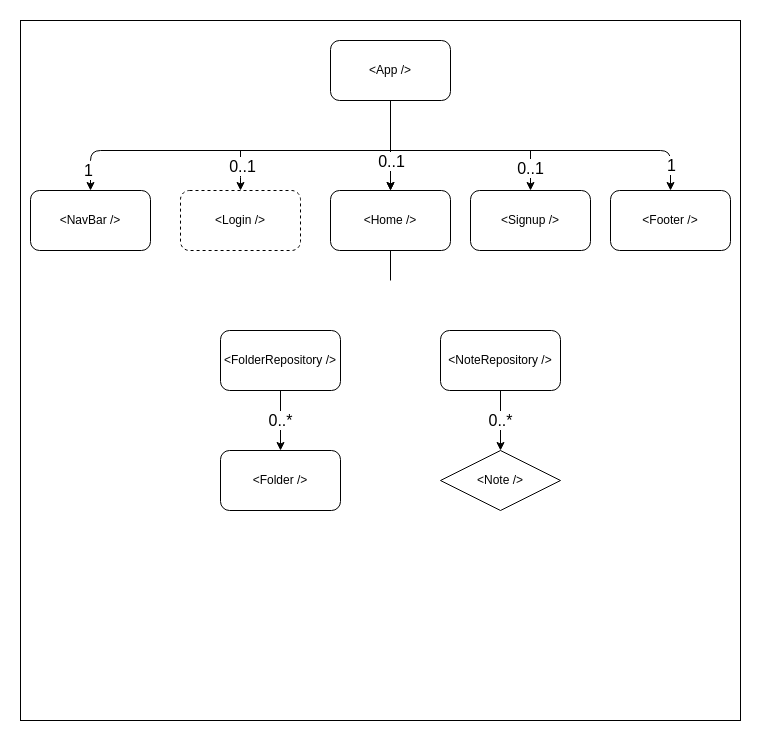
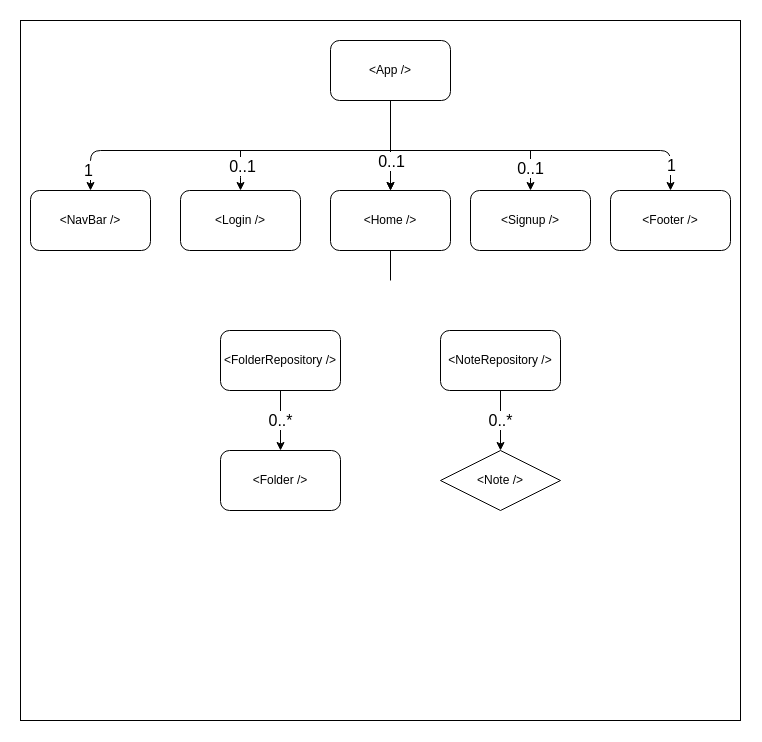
  <mxCell id="0" />
  <mxCell id="1" parent="0" />
  <mxCell id="2" value="" style="rounded=0;whiteSpace=wrap;html=1;fontSize=16;" vertex="1" parent="1"><mxGeometry x="20" y="20" width="720" height="700" as="geometry" /></mxCell>
  <mxCell id="3" style="edgeStyle=orthogonalEdgeStyle;html=1;endArrow=none;endFill=0;" parent="1" source="5" edge="1"><mxGeometry relative="1" as="geometry"><mxPoint x="390" y="150" as="targetPoint" /></mxGeometry></mxCell>
  <mxCell id="4" value="" style="edgeStyle=none;html=1;" edge="1" parent="1" source="5" target="17"><mxGeometry relative="1" as="geometry" /></mxCell>
  <mxCell id="5" value="&amp;lt;App /&amp;gt;" style="rounded=1;whiteSpace=wrap;html=1;" parent="1" vertex="1"><mxGeometry x="330" y="40" width="120" height="60" as="geometry" /></mxCell>
  <mxCell id="6" style="edgeStyle=orthogonalEdgeStyle;html=1;entryX=0.5;entryY=0;entryDx=0;entryDy=0;exitX=0.5;exitY=0;exitDx=0;exitDy=0;startArrow=classic;startFill=1;" parent="1" source="9" target="10" edge="1"><mxGeometry relative="1" as="geometry"><Array as="points"><mxPoint x="90" y="150" /><mxPoint x="670" y="150" /></Array></mxGeometry></mxCell>
  <mxCell id="7" value="1" style="edgeLabel;html=1;align=center;verticalAlign=middle;resizable=0;points=[];fontSize=16;" vertex="1" connectable="0" parent="6"><mxGeometry x="-0.936" y="3" relative="1" as="geometry"><mxPoint as="offset" /></mxGeometry></mxCell>
  <mxCell id="8" value="1" style="edgeLabel;html=1;align=center;verticalAlign=middle;resizable=0;points=[];fontSize=16;" vertex="1" connectable="0" parent="6"><mxGeometry x="0.921" relative="1" as="geometry"><mxPoint as="offset" /></mxGeometry></mxCell>
  <mxCell id="9" value="&amp;lt;NavBar /&amp;gt;" style="rounded=1;whiteSpace=wrap;html=1;" parent="1" vertex="1"><mxGeometry x="30" y="190" width="120" height="60" as="geometry" /></mxCell>
  <mxCell id="10" value="&amp;lt;Footer /&amp;gt;" style="rounded=1;whiteSpace=wrap;html=1;" parent="1" vertex="1"><mxGeometry x="610" y="190" width="120" height="60" as="geometry" /></mxCell>
  <mxCell id="11" style="edgeStyle=orthogonalEdgeStyle;html=1;startArrow=classic;startFill=1;endArrow=none;endFill=0;" parent="1" source="13" edge="1"><mxGeometry relative="1" as="geometry"><mxPoint x="240" y="150" as="targetPoint" /></mxGeometry></mxCell>
  <mxCell id="12" value="0..1" style="edgeLabel;html=1;align=center;verticalAlign=middle;resizable=0;points=[];fontSize=16;" vertex="1" connectable="0" parent="11"><mxGeometry x="0.25" y="-1" relative="1" as="geometry"><mxPoint as="offset" /></mxGeometry></mxCell>
- <mxCell id="13" value="&amp;lt;Login /&amp;gt;" style="rounded=1;whiteSpace=wrap;html=1;dashed=1;" parent="1" vertex="1"><mxGeometry x="180" y="190" width="120" height="60" as="geometry" /></mxCell>
+ <mxCell id="13" value="&amp;lt;Login /&amp;gt;" style="rounded=1;whiteSpace=wrap;html=1;" parent="1" vertex="1"><mxGeometry x="180" y="190" width="120" height="60" as="geometry" /></mxCell>
  <mxCell id="14" style="edgeStyle=orthogonalEdgeStyle;html=1;startArrow=classic;startFill=1;endArrow=none;endFill=0;" parent="1" source="17" edge="1"><mxGeometry relative="1" as="geometry"><mxPoint x="390" y="150" as="targetPoint" /></mxGeometry></mxCell>
  <mxCell id="15" value="0..1" style="edgeLabel;html=1;align=center;verticalAlign=middle;resizable=0;points=[];fontSize=16;" vertex="1" connectable="0" parent="14"><mxGeometry x="0.35" relative="1" as="geometry"><mxPoint y="-3" as="offset" /></mxGeometry></mxCell>
  <mxCell id="16" style="edgeStyle=orthogonalEdgeStyle;html=1;fontSize=16;endArrow=none;endFill=0;" edge="1" parent="1" source="17"><mxGeometry relative="1" as="geometry"><mxPoint x="390" y="280" as="targetPoint" /></mxGeometry></mxCell>
  <mxCell id="17" value="&amp;lt;Home /&amp;gt;" style="rounded=1;whiteSpace=wrap;html=1;" parent="1" vertex="1"><mxGeometry x="330" y="190" width="120" height="60" as="geometry" /></mxCell>
  <mxCell id="18" style="edgeStyle=orthogonalEdgeStyle;html=1;startArrow=classic;startFill=1;endArrow=none;endFill=0;" parent="1" source="20" edge="1"><mxGeometry relative="1" as="geometry"><mxPoint x="530" y="150" as="targetPoint" /></mxGeometry></mxCell>
  <mxCell id="19" value="0..1" style="edgeLabel;html=1;align=center;verticalAlign=middle;resizable=0;points=[];fontSize=16;" vertex="1" connectable="0" parent="18"><mxGeometry x="0.15" y="1" relative="1" as="geometry"><mxPoint as="offset" /></mxGeometry></mxCell>
  <mxCell id="20" value="&amp;lt;Signup /&amp;gt;" style="rounded=1;whiteSpace=wrap;html=1;" parent="1" vertex="1"><mxGeometry x="470" y="190" width="120" height="60" as="geometry" /></mxCell>
  <mxCell id="21" value="0..*" style="edgeStyle=none;html=1;fontSize=16;" edge="1" parent="1" source="22" target="23"><mxGeometry relative="1" as="geometry" /></mxCell>
  <mxCell id="22" value="&amp;lt;FolderRepository /&amp;gt;" style="rounded=1;whiteSpace=wrap;html=1;" parent="1" vertex="1"><mxGeometry x="220" y="330" width="120" height="60" as="geometry" /></mxCell>
  <mxCell id="23" value="&amp;lt;Folder /&amp;gt;" style="rounded=1;whiteSpace=wrap;html=1;" vertex="1" parent="1"><mxGeometry x="220" y="450" width="120" height="60" as="geometry" /></mxCell>
  <mxCell id="24" value="0..*" style="edgeStyle=none;html=1;entryX=0.5;entryY=0;entryDx=0;entryDy=0;fontSize=16;" edge="1" parent="1" source="25" target="26"><mxGeometry relative="1" as="geometry" /></mxCell>
  <mxCell id="25" value="&amp;lt;NoteRepository /&amp;gt;" style="rounded=1;whiteSpace=wrap;html=1;" vertex="1" parent="1"><mxGeometry x="440" y="330" width="120" height="60" as="geometry" /></mxCell>
  <mxCell id="26" value="&amp;lt;Note /&amp;gt;" style="rhombus;whiteSpace=wrap;html=1;" vertex="1" parent="1"><mxGeometry x="440" y="450" width="120" height="60" as="geometry" /></mxCell>
